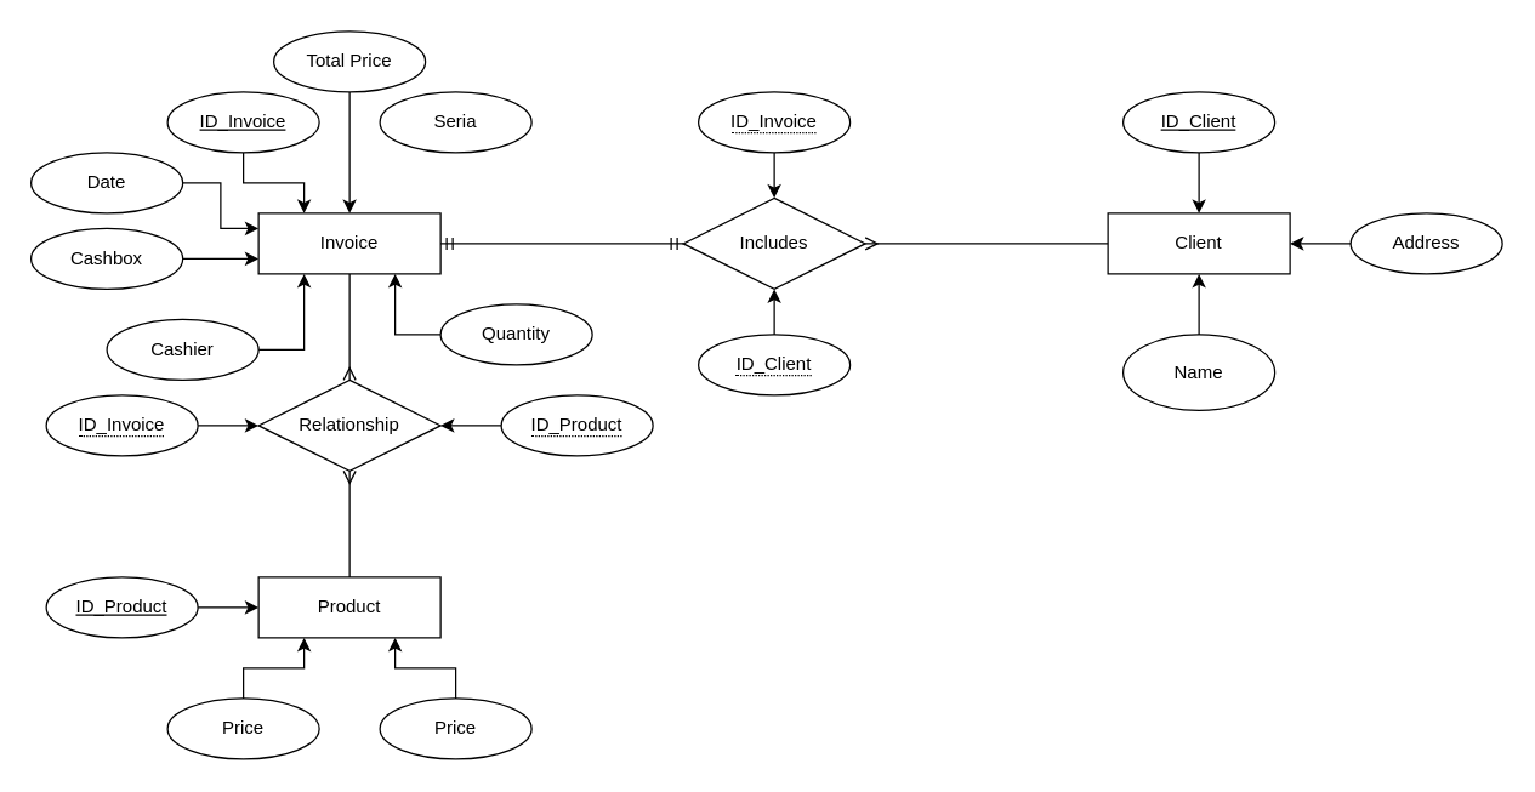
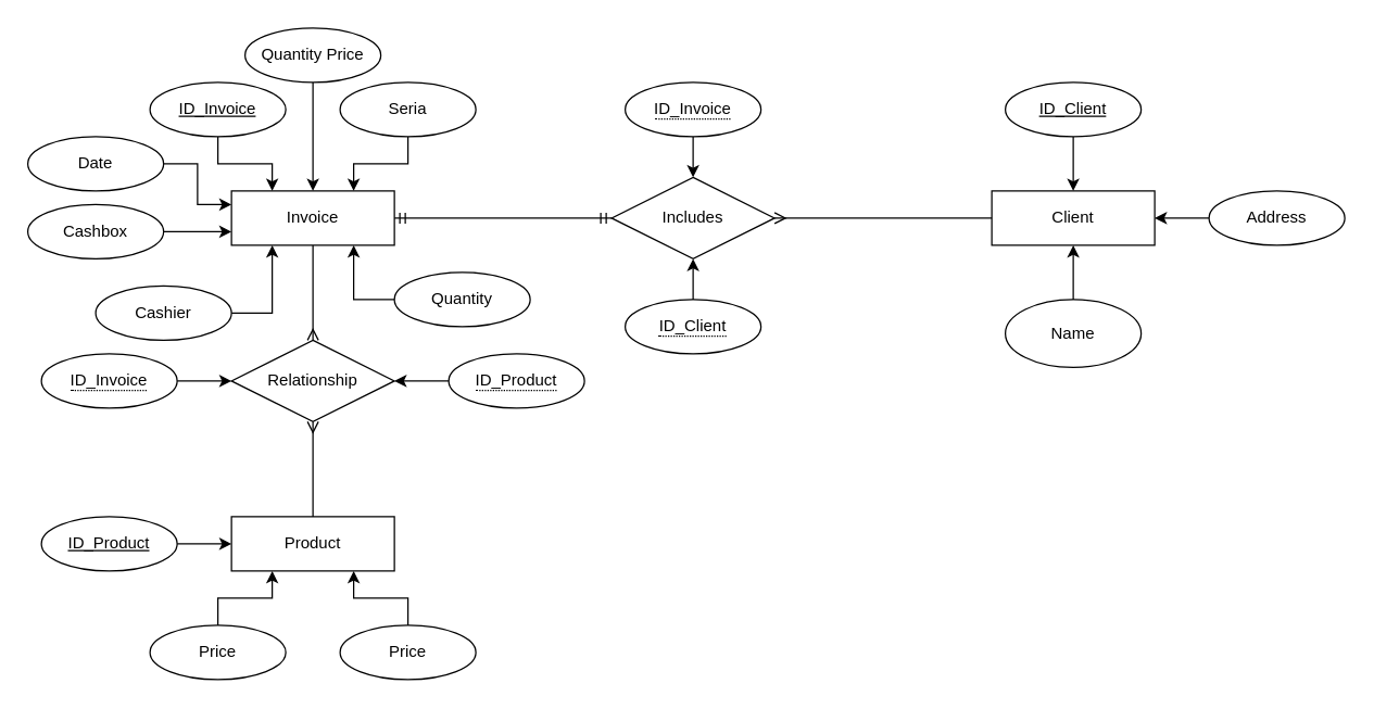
  <mxCell id="0" />
  <mxCell id="1" parent="0" />
  <mxCell id="2" value="Invoice" style="whiteSpace=wrap;html=1;align=center;" vertex="1" parent="1"><mxGeometry x="170" y="140" width="120" height="40" as="geometry" /></mxCell>
  <mxCell id="3" value="Client" style="whiteSpace=wrap;html=1;align=center;" vertex="1" parent="1"><mxGeometry x="730" y="140" width="120" height="40" as="geometry" /></mxCell>
  <mxCell id="4" value="Product" style="whiteSpace=wrap;html=1;align=center;" vertex="1" parent="1"><mxGeometry x="170" y="380" width="120" height="40" as="geometry" /></mxCell>
  <mxCell id="5" value="Includes" style="shape=rhombus;perimeter=rhombusPerimeter;whiteSpace=wrap;html=1;align=center;" vertex="1" parent="1"><mxGeometry x="450" y="130" width="120" height="60" as="geometry" /></mxCell>
  <mxCell id="6" value="Relationship" style="shape=rhombus;perimeter=rhombusPerimeter;whiteSpace=wrap;html=1;align=center;" vertex="1" parent="1"><mxGeometry x="170" y="250" width="120" height="60" as="geometry" /></mxCell>
  <mxCell id="7" value="" style="fontSize=12;html=1;endArrow=ERmany;entryX=0.5;entryY=1;entryDx=0;entryDy=0;exitX=0.5;exitY=0;exitDx=0;exitDy=0;" edge="1" parent="1" source="4" target="6"><mxGeometry width="100" height="100" relative="1" as="geometry"><mxPoint x="190" y="560" as="sourcePoint" /><mxPoint x="290" y="490" as="targetPoint" /></mxGeometry></mxCell>
  <mxCell id="8" value="" style="fontSize=12;html=1;endArrow=ERmany;entryX=0.5;entryY=0;entryDx=0;entryDy=0;exitX=0.5;exitY=1;exitDx=0;exitDy=0;" edge="1" parent="1" source="2" target="6"><mxGeometry width="100" height="100" relative="1" as="geometry"><mxPoint x="240" y="390" as="sourcePoint" /><mxPoint x="240" y="320" as="targetPoint" /></mxGeometry></mxCell>
  <mxCell id="9" value="" style="edgeStyle=entityRelationEdgeStyle;fontSize=12;html=1;endArrow=ERmany;entryX=1;entryY=0.5;entryDx=0;entryDy=0;exitX=0;exitY=0.5;exitDx=0;exitDy=0;" edge="1" parent="1" source="3" target="5"><mxGeometry width="100" height="100" relative="1" as="geometry"><mxPoint x="510" y="390" as="sourcePoint" /><mxPoint x="610" y="290" as="targetPoint" /></mxGeometry></mxCell>
  <mxCell id="10" value="" style="edgeStyle=entityRelationEdgeStyle;fontSize=12;html=1;endArrow=ERmandOne;startArrow=ERmandOne;entryX=0;entryY=0.5;entryDx=0;entryDy=0;exitX=1;exitY=0.5;exitDx=0;exitDy=0;" edge="1" parent="1" source="2" target="5"><mxGeometry width="100" height="100" relative="1" as="geometry"><mxPoint x="400" y="410" as="sourcePoint" /><mxPoint x="500" y="310" as="targetPoint" /></mxGeometry></mxCell>
  <mxCell id="11" style="edgeStyle=none;rounded=0;orthogonalLoop=1;jettySize=auto;html=1;exitX=0.5;exitY=1;exitDx=0;exitDy=0;entryX=0.5;entryY=0;entryDx=0;entryDy=0;" edge="1" parent="1" source="12" target="3"><mxGeometry relative="1" as="geometry" /></mxCell>
  <mxCell id="12" value="ID_Client" style="ellipse;whiteSpace=wrap;html=1;align=center;fontStyle=4;" vertex="1" parent="1"><mxGeometry x="740" y="60" width="100" height="40" as="geometry" /></mxCell>
  <mxCell id="13" style="edgeStyle=none;rounded=0;orthogonalLoop=1;jettySize=auto;html=1;exitX=0.5;exitY=0;exitDx=0;exitDy=0;entryX=0.5;entryY=1;entryDx=0;entryDy=0;" edge="1" parent="1" source="14" target="3"><mxGeometry relative="1" as="geometry" /></mxCell>
  <mxCell id="14" value="Name" style="ellipse;whiteSpace=wrap;html=1;align=center;" vertex="1" parent="1"><mxGeometry x="740" y="220" width="100" height="50" as="geometry" /></mxCell>
  <mxCell id="15" style="edgeStyle=none;rounded=0;orthogonalLoop=1;jettySize=auto;html=1;exitX=0;exitY=0.5;exitDx=0;exitDy=0;entryX=1;entryY=0.5;entryDx=0;entryDy=0;" edge="1" parent="1" source="16" target="3"><mxGeometry relative="1" as="geometry" /></mxCell>
  <mxCell id="16" value="Address" style="ellipse;whiteSpace=wrap;html=1;align=center;" vertex="1" parent="1"><mxGeometry x="890" y="140" width="100" height="40" as="geometry" /></mxCell>
+ <mxCell id="17" style="edgeStyle=orthogonalEdgeStyle;rounded=0;orthogonalLoop=1;jettySize=auto;html=1;entryX=0.75;entryY=0;entryDx=0;entryDy=0;" edge="1" parent="1" source="18" target="2"><mxGeometry relative="1" as="geometry" /></mxCell>
  <mxCell id="18" value="Seria" style="ellipse;whiteSpace=wrap;html=1;align=center;" vertex="1" parent="1"><mxGeometry x="250" y="60" width="100" height="40" as="geometry" /></mxCell>
  <mxCell id="19" style="edgeStyle=orthogonalEdgeStyle;rounded=0;orthogonalLoop=1;jettySize=auto;html=1;entryX=0.25;entryY=0;entryDx=0;entryDy=0;elbow=vertical;" edge="1" parent="1" source="20" target="2"><mxGeometry relative="1" as="geometry" /></mxCell>
  <mxCell id="20" value="ID_Invoice" style="ellipse;whiteSpace=wrap;html=1;align=center;fontStyle=4;" vertex="1" parent="1"><mxGeometry x="110" y="60" width="100" height="40" as="geometry" /></mxCell>
  <mxCell id="21" style="edgeStyle=orthogonalEdgeStyle;rounded=0;orthogonalLoop=1;jettySize=auto;html=1;entryX=0;entryY=0.25;entryDx=0;entryDy=0;" edge="1" parent="1" source="22" target="2"><mxGeometry relative="1" as="geometry" /></mxCell>
  <mxCell id="22" value="Date" style="ellipse;whiteSpace=wrap;html=1;align=center;" vertex="1" parent="1"><mxGeometry x="20" y="100" width="100" height="40" as="geometry" /></mxCell>
  <mxCell id="23" style="edgeStyle=orthogonalEdgeStyle;rounded=0;orthogonalLoop=1;jettySize=auto;html=1;exitX=1;exitY=0.5;exitDx=0;exitDy=0;entryX=0.25;entryY=1;entryDx=0;entryDy=0;" edge="1" parent="1" source="24" target="2"><mxGeometry relative="1" as="geometry" /></mxCell>
  <mxCell id="24" value="Cashier" style="ellipse;whiteSpace=wrap;html=1;align=center;" vertex="1" parent="1"><mxGeometry x="70" y="210" width="100" height="40" as="geometry" /></mxCell>
  <mxCell id="25" style="edgeStyle=orthogonalEdgeStyle;rounded=0;orthogonalLoop=1;jettySize=auto;html=1;exitX=1;exitY=0.5;exitDx=0;exitDy=0;entryX=0;entryY=0.5;entryDx=0;entryDy=0;" edge="1" parent="1" source="26" target="4"><mxGeometry relative="1" as="geometry" /></mxCell>
  <mxCell id="26" value="ID_Product" style="ellipse;whiteSpace=wrap;html=1;align=center;fontStyle=4;" vertex="1" parent="1"><mxGeometry x="30" y="380" width="100" height="40" as="geometry" /></mxCell>
  <mxCell id="27" style="edgeStyle=orthogonalEdgeStyle;rounded=0;orthogonalLoop=1;jettySize=auto;html=1;entryX=0.5;entryY=0;entryDx=0;entryDy=0;" edge="1" parent="1" source="28" target="2"><mxGeometry relative="1" as="geometry" /></mxCell>
- <mxCell id="28" value="Total Price" style="ellipse;whiteSpace=wrap;html=1;align=center;" vertex="1" parent="1"><mxGeometry x="180" y="20" width="100" height="40" as="geometry" /></mxCell>
+ <mxCell id="28" value="Quantity Price" style="ellipse;whiteSpace=wrap;html=1;align=center;" vertex="1" parent="1"><mxGeometry x="180" y="20" width="100" height="40" as="geometry" /></mxCell>
  <mxCell id="29" style="edgeStyle=orthogonalEdgeStyle;rounded=0;orthogonalLoop=1;jettySize=auto;html=1;exitX=0.5;exitY=0;exitDx=0;exitDy=0;entryX=0.75;entryY=1;entryDx=0;entryDy=0;" edge="1" parent="1" source="30" target="4"><mxGeometry relative="1" as="geometry" /></mxCell>
  <mxCell id="30" value="Price" style="ellipse;whiteSpace=wrap;html=1;align=center;" vertex="1" parent="1"><mxGeometry x="250" y="460" width="100" height="40" as="geometry" /></mxCell>
  <mxCell id="31" style="edgeStyle=orthogonalEdgeStyle;rounded=0;orthogonalLoop=1;jettySize=auto;html=1;exitX=0.5;exitY=0;exitDx=0;exitDy=0;entryX=0.25;entryY=1;entryDx=0;entryDy=0;" edge="1" parent="1" source="32" target="4"><mxGeometry relative="1" as="geometry" /></mxCell>
  <mxCell id="32" value="Price" style="ellipse;whiteSpace=wrap;html=1;align=center;" vertex="1" parent="1"><mxGeometry x="110" y="460" width="100" height="40" as="geometry" /></mxCell>
  <mxCell id="33" style="edgeStyle=orthogonalEdgeStyle;rounded=0;orthogonalLoop=1;jettySize=auto;html=1;exitX=1;exitY=0.5;exitDx=0;exitDy=0;entryX=0;entryY=0.5;entryDx=0;entryDy=0;" edge="1" parent="1" source="34" target="6"><mxGeometry relative="1" as="geometry" /></mxCell>
  <mxCell id="34" value="&lt;span style=&quot;border-bottom: 1px dotted&quot;&gt;ID_Invoice&lt;/span&gt;" style="ellipse;whiteSpace=wrap;html=1;align=center;" vertex="1" parent="1"><mxGeometry x="30" y="260" width="100" height="40" as="geometry" /></mxCell>
  <mxCell id="35" style="edgeStyle=orthogonalEdgeStyle;rounded=0;orthogonalLoop=1;jettySize=auto;html=1;entryX=1;entryY=0.5;entryDx=0;entryDy=0;" edge="1" parent="1" source="36" target="6"><mxGeometry relative="1" as="geometry" /></mxCell>
  <mxCell id="36" value="&lt;span style=&quot;border-bottom: 1px dotted&quot;&gt;ID_Product&lt;/span&gt;" style="ellipse;whiteSpace=wrap;html=1;align=center;" vertex="1" parent="1"><mxGeometry x="330" y="260" width="100" height="40" as="geometry" /></mxCell>
  <mxCell id="37" style="edgeStyle=orthogonalEdgeStyle;rounded=0;orthogonalLoop=1;jettySize=auto;html=1;exitX=0;exitY=0.5;exitDx=0;exitDy=0;entryX=0.75;entryY=1;entryDx=0;entryDy=0;" edge="1" parent="1" source="38" target="2"><mxGeometry relative="1" as="geometry" /></mxCell>
  <mxCell id="38" value="Quantity" style="ellipse;whiteSpace=wrap;html=1;align=center;" vertex="1" parent="1"><mxGeometry x="290" y="200" width="100" height="40" as="geometry" /></mxCell>
  <mxCell id="39" style="edgeStyle=orthogonalEdgeStyle;rounded=0;orthogonalLoop=1;jettySize=auto;html=1;entryX=0.5;entryY=0;entryDx=0;entryDy=0;" edge="1" parent="1" source="40" target="5"><mxGeometry relative="1" as="geometry" /></mxCell>
  <mxCell id="40" value="&lt;span style=&quot;border-bottom: 1px dotted&quot;&gt;ID_Invoice&lt;/span&gt;" style="ellipse;whiteSpace=wrap;html=1;align=center;" vertex="1" parent="1"><mxGeometry x="460" y="60" width="100" height="40" as="geometry" /></mxCell>
  <mxCell id="41" style="edgeStyle=orthogonalEdgeStyle;rounded=0;orthogonalLoop=1;jettySize=auto;html=1;entryX=0.5;entryY=1;entryDx=0;entryDy=0;" edge="1" parent="1" source="42" target="5"><mxGeometry relative="1" as="geometry" /></mxCell>
  <mxCell id="42" value="&lt;span style=&quot;border-bottom: 1px dotted&quot;&gt;ID_Client&lt;/span&gt;" style="ellipse;whiteSpace=wrap;html=1;align=center;" vertex="1" parent="1"><mxGeometry x="460" y="220" width="100" height="40" as="geometry" /></mxCell>
  <mxCell id="43" style="edgeStyle=orthogonalEdgeStyle;rounded=0;orthogonalLoop=1;jettySize=auto;html=1;exitX=1;exitY=0.5;exitDx=0;exitDy=0;entryX=0;entryY=0.75;entryDx=0;entryDy=0;" edge="1" parent="1" source="44" target="2"><mxGeometry relative="1" as="geometry" /></mxCell>
  <mxCell id="44" value="Cashbox" style="ellipse;whiteSpace=wrap;html=1;align=center;" vertex="1" parent="1"><mxGeometry x="20" y="150" width="100" height="40" as="geometry" /></mxCell>
